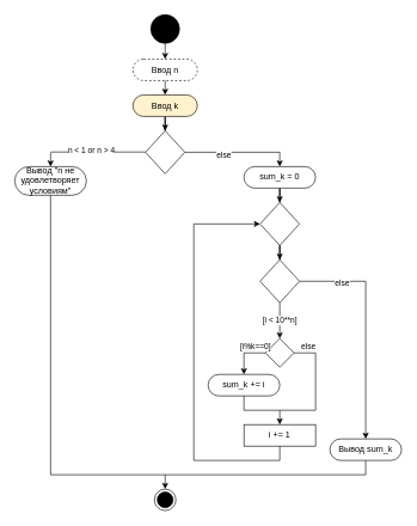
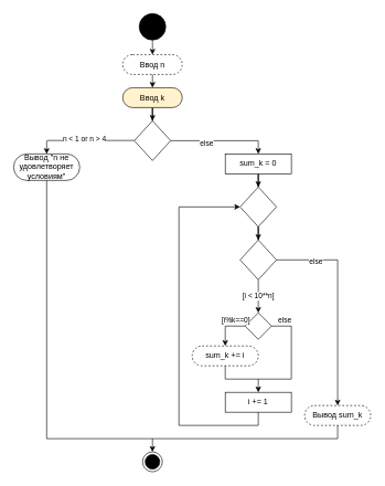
  <mxCell id="0" />
  <mxCell id="1" parent="0" />
  <mxCell id="2" value="" style="ellipse;whiteSpace=wrap;html=1;rounded=0;shadow=0;comic=0;labelBackgroundColor=none;strokeWidth=1;fillColor=#000000;fontFamily=Verdana;fontSize=12;align=center;" parent="1" vertex="1"><mxGeometry x="210" y="20" width="40" height="40" as="geometry" /></mxCell>
  <mxCell id="3" value="Ввод n" style="rounded=1;whiteSpace=wrap;html=1;arcSize=50;dashed=1;" parent="1" vertex="1"><mxGeometry x="185" y="82" width="90" height="30" as="geometry" /></mxCell>
  <mxCell id="4" value="" style="endArrow=classic;html=1;rounded=0;exitX=0.5;exitY=1;exitDx=0;exitDy=0;entryX=0.5;entryY=0;entryDx=0;entryDy=0;" parent="1" source="2" target="3" edge="1"><mxGeometry width="50" height="50" relative="1" as="geometry"><mxPoint x="220" y="322" as="sourcePoint" /><mxPoint x="270" y="272" as="targetPoint" /></mxGeometry></mxCell>
  <mxCell id="5" value="" style="endArrow=classic;html=1;rounded=0;entryX=0.5;entryY=0;entryDx=0;entryDy=0;exitX=0.5;exitY=1;exitDx=0;exitDy=0;" parent="1" source="3" edge="1"><mxGeometry width="50" height="50" relative="1" as="geometry"><mxPoint x="120" y="242" as="sourcePoint" /><mxPoint x="230" y="132" as="targetPoint" /></mxGeometry></mxCell>
  <mxCell id="6" value="" style="ellipse;html=1;shape=endState;fillColor=#000000;strokeColor=#000000;" parent="1" vertex="1"><mxGeometry x="215" y="682" width="30" height="30" as="geometry" /></mxCell>
  <mxCell id="7" style="edgeStyle=orthogonalEdgeStyle;rounded=0;orthogonalLoop=1;jettySize=auto;html=1;entryX=0.5;entryY=0;entryDx=0;entryDy=0;" edge="1" parent="1" source="8" target="9"><mxGeometry relative="1" as="geometry" /></mxCell>
  <mxCell id="8" value="Ввод k" style="rounded=1;whiteSpace=wrap;html=1;arcSize=50;fillColor=#fff2cc;" vertex="1" parent="1"><mxGeometry x="185" y="132" width="90" height="30" as="geometry" /></mxCell>
  <mxCell id="9" value="" style="rhombus;whiteSpace=wrap;html=1;" vertex="1" parent="1"><mxGeometry x="202.5" y="182" width="55" height="60" as="geometry" /></mxCell>
  <mxCell id="10" value="" style="endArrow=none;html=1;rounded=0;entryX=1;entryY=0.5;entryDx=0;entryDy=0;" edge="1" parent="1" target="9"><mxGeometry width="50" height="50" relative="1" as="geometry"><mxPoint x="390" y="212" as="sourcePoint" /><mxPoint x="480" y="252" as="targetPoint" /></mxGeometry></mxCell>
  <mxCell id="11" value="else" style="edgeLabel;html=1;align=center;verticalAlign=middle;resizable=0;points=[];" vertex="1" connectable="0" parent="10"><mxGeometry x="0.194" y="3" relative="1" as="geometry"><mxPoint as="offset" /></mxGeometry></mxCell>
  <mxCell id="12" value="" style="endArrow=none;html=1;rounded=0;entryX=1;entryY=0.5;entryDx=0;entryDy=0;" edge="1" parent="1"><mxGeometry width="50" height="50" relative="1" as="geometry"><mxPoint x="202.5" y="211.66" as="sourcePoint" /><mxPoint x="70.5" y="211.66" as="targetPoint" /></mxGeometry></mxCell>
  <mxCell id="13" value="n &amp;lt; 1 or n &amp;gt; 4" style="edgeLabel;html=1;align=center;verticalAlign=middle;resizable=0;points=[];" vertex="1" connectable="0" parent="12"><mxGeometry x="0.147" y="-2" relative="1" as="geometry"><mxPoint as="offset" /></mxGeometry></mxCell>
  <mxCell id="14" style="edgeStyle=orthogonalEdgeStyle;rounded=0;orthogonalLoop=1;jettySize=auto;html=1;entryX=0.5;entryY=0;entryDx=0;entryDy=0;" edge="1" parent="1" source="15" target="18"><mxGeometry relative="1" as="geometry" /></mxCell>
- <mxCell id="15" value="sum_k = 0" style="rounded=1;whiteSpace=wrap;html=1;arcSize=50;" vertex="1" parent="1"><mxGeometry x="340" y="232" width="100" height="30" as="geometry" /></mxCell>
+ <mxCell id="15" value="sum_k = 0" style="whiteSpace=wrap;html=1;arcSize=50;rounded=0;" vertex="1" parent="1"><mxGeometry x="340" y="232" width="100" height="30" as="geometry" /></mxCell>
  <mxCell id="16" value="" style="endArrow=classic;html=1;rounded=0;entryX=0.5;entryY=0;entryDx=0;entryDy=0;" edge="1" parent="1" target="15"><mxGeometry width="50" height="50" relative="1" as="geometry"><mxPoint x="390" y="212" as="sourcePoint" /><mxPoint x="410" y="252" as="targetPoint" /></mxGeometry></mxCell>
  <mxCell id="17" style="edgeStyle=orthogonalEdgeStyle;rounded=0;orthogonalLoop=1;jettySize=auto;html=1;entryX=0.5;entryY=0;entryDx=0;entryDy=0;" edge="1" parent="1" source="18" target="19"><mxGeometry relative="1" as="geometry" /></mxCell>
  <mxCell id="18" value="" style="rhombus;whiteSpace=wrap;html=1;" vertex="1" parent="1"><mxGeometry x="362.5" y="282" width="55" height="60" as="geometry" /></mxCell>
  <mxCell id="19" value="" style="rhombus;whiteSpace=wrap;html=1;" vertex="1" parent="1"><mxGeometry x="362.5" y="362" width="55" height="60" as="geometry" /></mxCell>
  <mxCell id="20" value="" style="endArrow=none;html=1;rounded=0;exitX=1;exitY=0.5;exitDx=0;exitDy=0;" edge="1" parent="1" source="19"><mxGeometry width="50" height="50" relative="1" as="geometry"><mxPoint x="420" y="392" as="sourcePoint" /><mxPoint x="510" y="392" as="targetPoint" /></mxGeometry></mxCell>
  <mxCell id="21" value="else" style="edgeLabel;html=1;align=center;verticalAlign=middle;resizable=0;points=[];" vertex="1" connectable="0" parent="20"><mxGeometry x="0.286" y="-1" relative="1" as="geometry"><mxPoint as="offset" /></mxGeometry></mxCell>
- <mxCell id="22" value="Вывод sum_k" style="rounded=1;whiteSpace=wrap;html=1;arcSize=50;" vertex="1" parent="1"><mxGeometry x="460" y="612" width="100" height="30" as="geometry" /></mxCell>
+ <mxCell id="22" value="Вывод sum_k" style="rounded=1;whiteSpace=wrap;html=1;arcSize=50;dashed=1;" vertex="1" parent="1"><mxGeometry x="460" y="612" width="100" height="30" as="geometry" /></mxCell>
  <mxCell id="23" value="" style="endArrow=classic;html=1;rounded=0;entryX=0.5;entryY=0;entryDx=0;entryDy=0;" edge="1" parent="1" target="22"><mxGeometry width="50" height="50" relative="1" as="geometry"><mxPoint x="510" y="392" as="sourcePoint" /><mxPoint x="410" y="312" as="targetPoint" /></mxGeometry></mxCell>
  <mxCell id="24" value="Вывод &quot;n не удовлетворяет условиям&quot;" style="rounded=1;whiteSpace=wrap;html=1;arcSize=50;" vertex="1" parent="1"><mxGeometry x="20" y="232" width="100" height="40" as="geometry" /></mxCell>
  <mxCell id="25" value="" style="endArrow=classic;html=1;rounded=0;entryX=0.5;entryY=0;entryDx=0;entryDy=0;" edge="1" parent="1" target="24"><mxGeometry width="50" height="50" relative="1" as="geometry"><mxPoint x="70" y="212" as="sourcePoint" /><mxPoint x="410" y="252" as="targetPoint" /></mxGeometry></mxCell>
  <mxCell id="26" value="" style="endArrow=classic;html=1;rounded=0;exitX=0.5;exitY=1;exitDx=0;exitDy=0;" edge="1" parent="1" source="19"><mxGeometry width="50" height="50" relative="1" as="geometry"><mxPoint x="400" y="442" as="sourcePoint" /><mxPoint x="390" y="472" as="targetPoint" /></mxGeometry></mxCell>
  <mxCell id="27" value="[i &amp;lt; 10**n]" style="edgeLabel;html=1;align=center;verticalAlign=middle;resizable=0;points=[];" vertex="1" connectable="0" parent="26"><mxGeometry x="-0.053" y="-1" relative="1" as="geometry"><mxPoint as="offset" /></mxGeometry></mxCell>
  <mxCell id="28" value="" style="rhombus;whiteSpace=wrap;html=1;" vertex="1" parent="1"><mxGeometry x="370" y="472" width="40" height="40" as="geometry" /></mxCell>
  <mxCell id="29" value="" style="endArrow=none;html=1;rounded=0;entryX=1;entryY=0.5;entryDx=0;entryDy=0;" edge="1" parent="1" target="28"><mxGeometry width="50" height="50" relative="1" as="geometry"><mxPoint x="440" y="492" as="sourcePoint" /><mxPoint x="450" y="472" as="targetPoint" /></mxGeometry></mxCell>
  <mxCell id="30" value="else" style="edgeLabel;html=1;align=center;verticalAlign=middle;resizable=0;points=[];" vertex="1" connectable="0" parent="29"><mxGeometry x="-0.256" y="1" relative="1" as="geometry"><mxPoint y="-11" as="offset" /></mxGeometry></mxCell>
  <mxCell id="31" value="" style="endArrow=none;html=1;rounded=0;entryX=0;entryY=0.5;entryDx=0;entryDy=0;" edge="1" parent="1" target="28"><mxGeometry width="50" height="50" relative="1" as="geometry"><mxPoint x="340" y="492" as="sourcePoint" /><mxPoint x="450" y="472" as="targetPoint" /></mxGeometry></mxCell>
  <mxCell id="32" value="[i%k==0]" style="edgeLabel;html=1;align=center;verticalAlign=middle;resizable=0;points=[];" vertex="1" connectable="0" parent="31"><mxGeometry x="0.033" y="-1" relative="1" as="geometry"><mxPoint y="-11" as="offset" /></mxGeometry></mxCell>
- <mxCell id="33" value="sum_k += i" style="rounded=1;whiteSpace=wrap;html=1;arcSize=50;" vertex="1" parent="1"><mxGeometry x="290" y="522" width="100" height="30" as="geometry" /></mxCell>
+ <mxCell id="33" value="sum_k += i" style="rounded=1;whiteSpace=wrap;html=1;arcSize=50;dashed=1;" vertex="1" parent="1"><mxGeometry x="290" y="522" width="100" height="30" as="geometry" /></mxCell>
  <mxCell id="34" value="" style="endArrow=classic;html=1;rounded=0;entryX=0.5;entryY=0;entryDx=0;entryDy=0;" edge="1" parent="1" target="33"><mxGeometry width="50" height="50" relative="1" as="geometry"><mxPoint x="340" y="492" as="sourcePoint" /><mxPoint x="450" y="392" as="targetPoint" /></mxGeometry></mxCell>
  <mxCell id="35" value="i += 1" style="whiteSpace=wrap;html=1;arcSize=50;rounded=0;" vertex="1" parent="1"><mxGeometry x="340" y="592" width="100" height="30" as="geometry" /></mxCell>
  <mxCell id="36" value="" style="endArrow=none;html=1;rounded=0;exitX=0.5;exitY=1;exitDx=0;exitDy=0;" edge="1" parent="1" source="33"><mxGeometry width="50" height="50" relative="1" as="geometry"><mxPoint x="400" y="522" as="sourcePoint" /><mxPoint x="340" y="572" as="targetPoint" /></mxGeometry></mxCell>
  <mxCell id="37" value="" style="endArrow=none;html=1;rounded=0;" edge="1" parent="1"><mxGeometry width="50" height="50" relative="1" as="geometry"><mxPoint x="440" y="572" as="sourcePoint" /><mxPoint x="440" y="492" as="targetPoint" /></mxGeometry></mxCell>
  <mxCell id="38" value="" style="endArrow=none;html=1;rounded=0;" edge="1" parent="1"><mxGeometry width="50" height="50" relative="1" as="geometry"><mxPoint x="340" y="572" as="sourcePoint" /><mxPoint x="440" y="572" as="targetPoint" /></mxGeometry></mxCell>
  <mxCell id="39" value="" style="endArrow=classic;html=1;rounded=0;entryX=0.5;entryY=0;entryDx=0;entryDy=0;" edge="1" parent="1" target="35"><mxGeometry width="50" height="50" relative="1" as="geometry"><mxPoint x="390" y="572" as="sourcePoint" /><mxPoint x="450" y="562" as="targetPoint" /></mxGeometry></mxCell>
  <mxCell id="40" value="" style="endArrow=none;html=1;rounded=0;exitX=0.5;exitY=1;exitDx=0;exitDy=0;" edge="1" parent="1" source="35"><mxGeometry width="50" height="50" relative="1" as="geometry"><mxPoint x="400" y="522" as="sourcePoint" /><mxPoint x="390" y="642" as="targetPoint" /></mxGeometry></mxCell>
  <mxCell id="41" value="" style="endArrow=none;html=1;rounded=0;" edge="1" parent="1"><mxGeometry width="50" height="50" relative="1" as="geometry"><mxPoint x="390" y="642" as="sourcePoint" /><mxPoint x="270" y="642" as="targetPoint" /></mxGeometry></mxCell>
  <mxCell id="42" value="" style="endArrow=none;html=1;rounded=0;" edge="1" parent="1"><mxGeometry width="50" height="50" relative="1" as="geometry"><mxPoint x="270" y="642" as="sourcePoint" /><mxPoint x="270" y="312" as="targetPoint" /></mxGeometry></mxCell>
  <mxCell id="43" value="" style="endArrow=classic;html=1;rounded=0;entryX=0;entryY=0.5;entryDx=0;entryDy=0;" edge="1" parent="1" target="18"><mxGeometry width="50" height="50" relative="1" as="geometry"><mxPoint x="270" y="312" as="sourcePoint" /><mxPoint x="450" y="472" as="targetPoint" /></mxGeometry></mxCell>
  <mxCell id="44" value="" style="endArrow=none;html=1;rounded=0;entryX=0.5;entryY=1;entryDx=0;entryDy=0;" edge="1" parent="1" target="22"><mxGeometry width="50" height="50" relative="1" as="geometry"><mxPoint x="510" y="662" as="sourcePoint" /><mxPoint x="490" y="502" as="targetPoint" /></mxGeometry></mxCell>
  <mxCell id="45" value="" style="endArrow=none;html=1;rounded=0;entryX=0.5;entryY=1;entryDx=0;entryDy=0;" edge="1" parent="1" target="24"><mxGeometry width="50" height="50" relative="1" as="geometry"><mxPoint x="70" y="662" as="sourcePoint" /><mxPoint x="490" y="502" as="targetPoint" /></mxGeometry></mxCell>
  <mxCell id="46" value="" style="endArrow=none;html=1;rounded=0;" edge="1" parent="1"><mxGeometry width="50" height="50" relative="1" as="geometry"><mxPoint x="70" y="662" as="sourcePoint" /><mxPoint x="510" y="662" as="targetPoint" /></mxGeometry></mxCell>
  <mxCell id="47" value="" style="endArrow=classic;html=1;rounded=0;" edge="1" parent="1"><mxGeometry width="50" height="50" relative="1" as="geometry"><mxPoint x="230" y="662" as="sourcePoint" /><mxPoint x="230" y="682" as="targetPoint" /></mxGeometry></mxCell>
